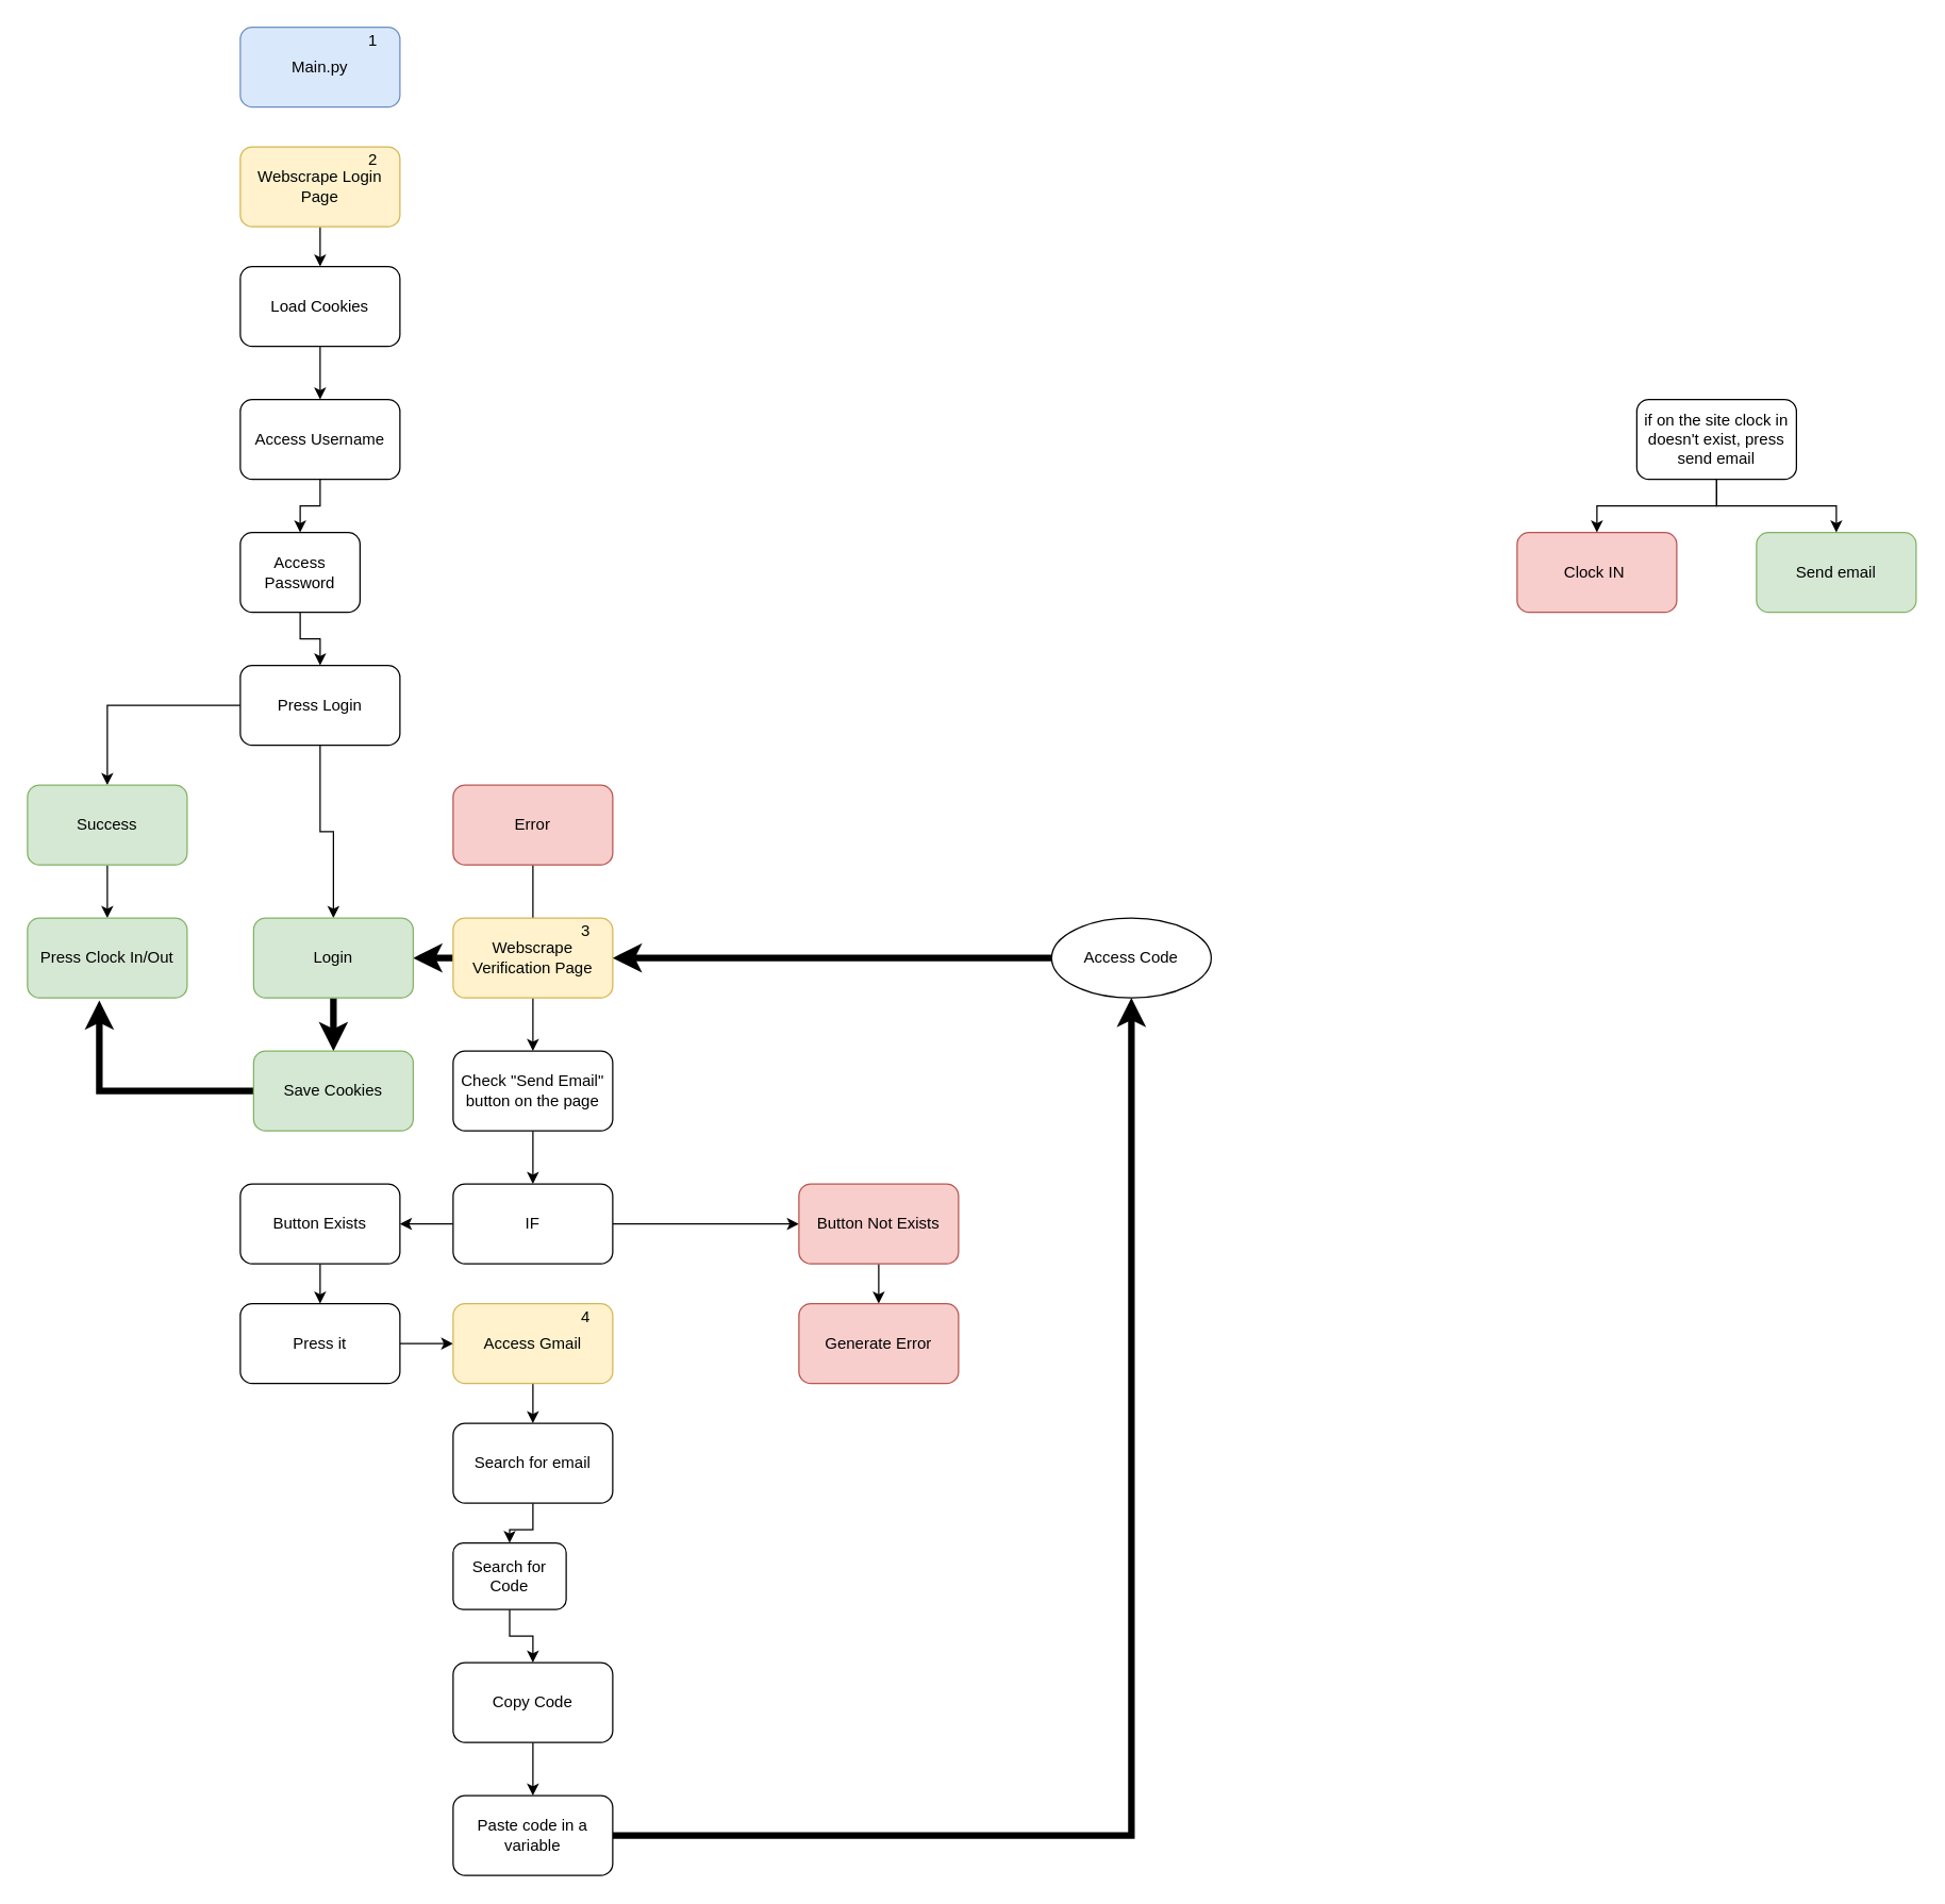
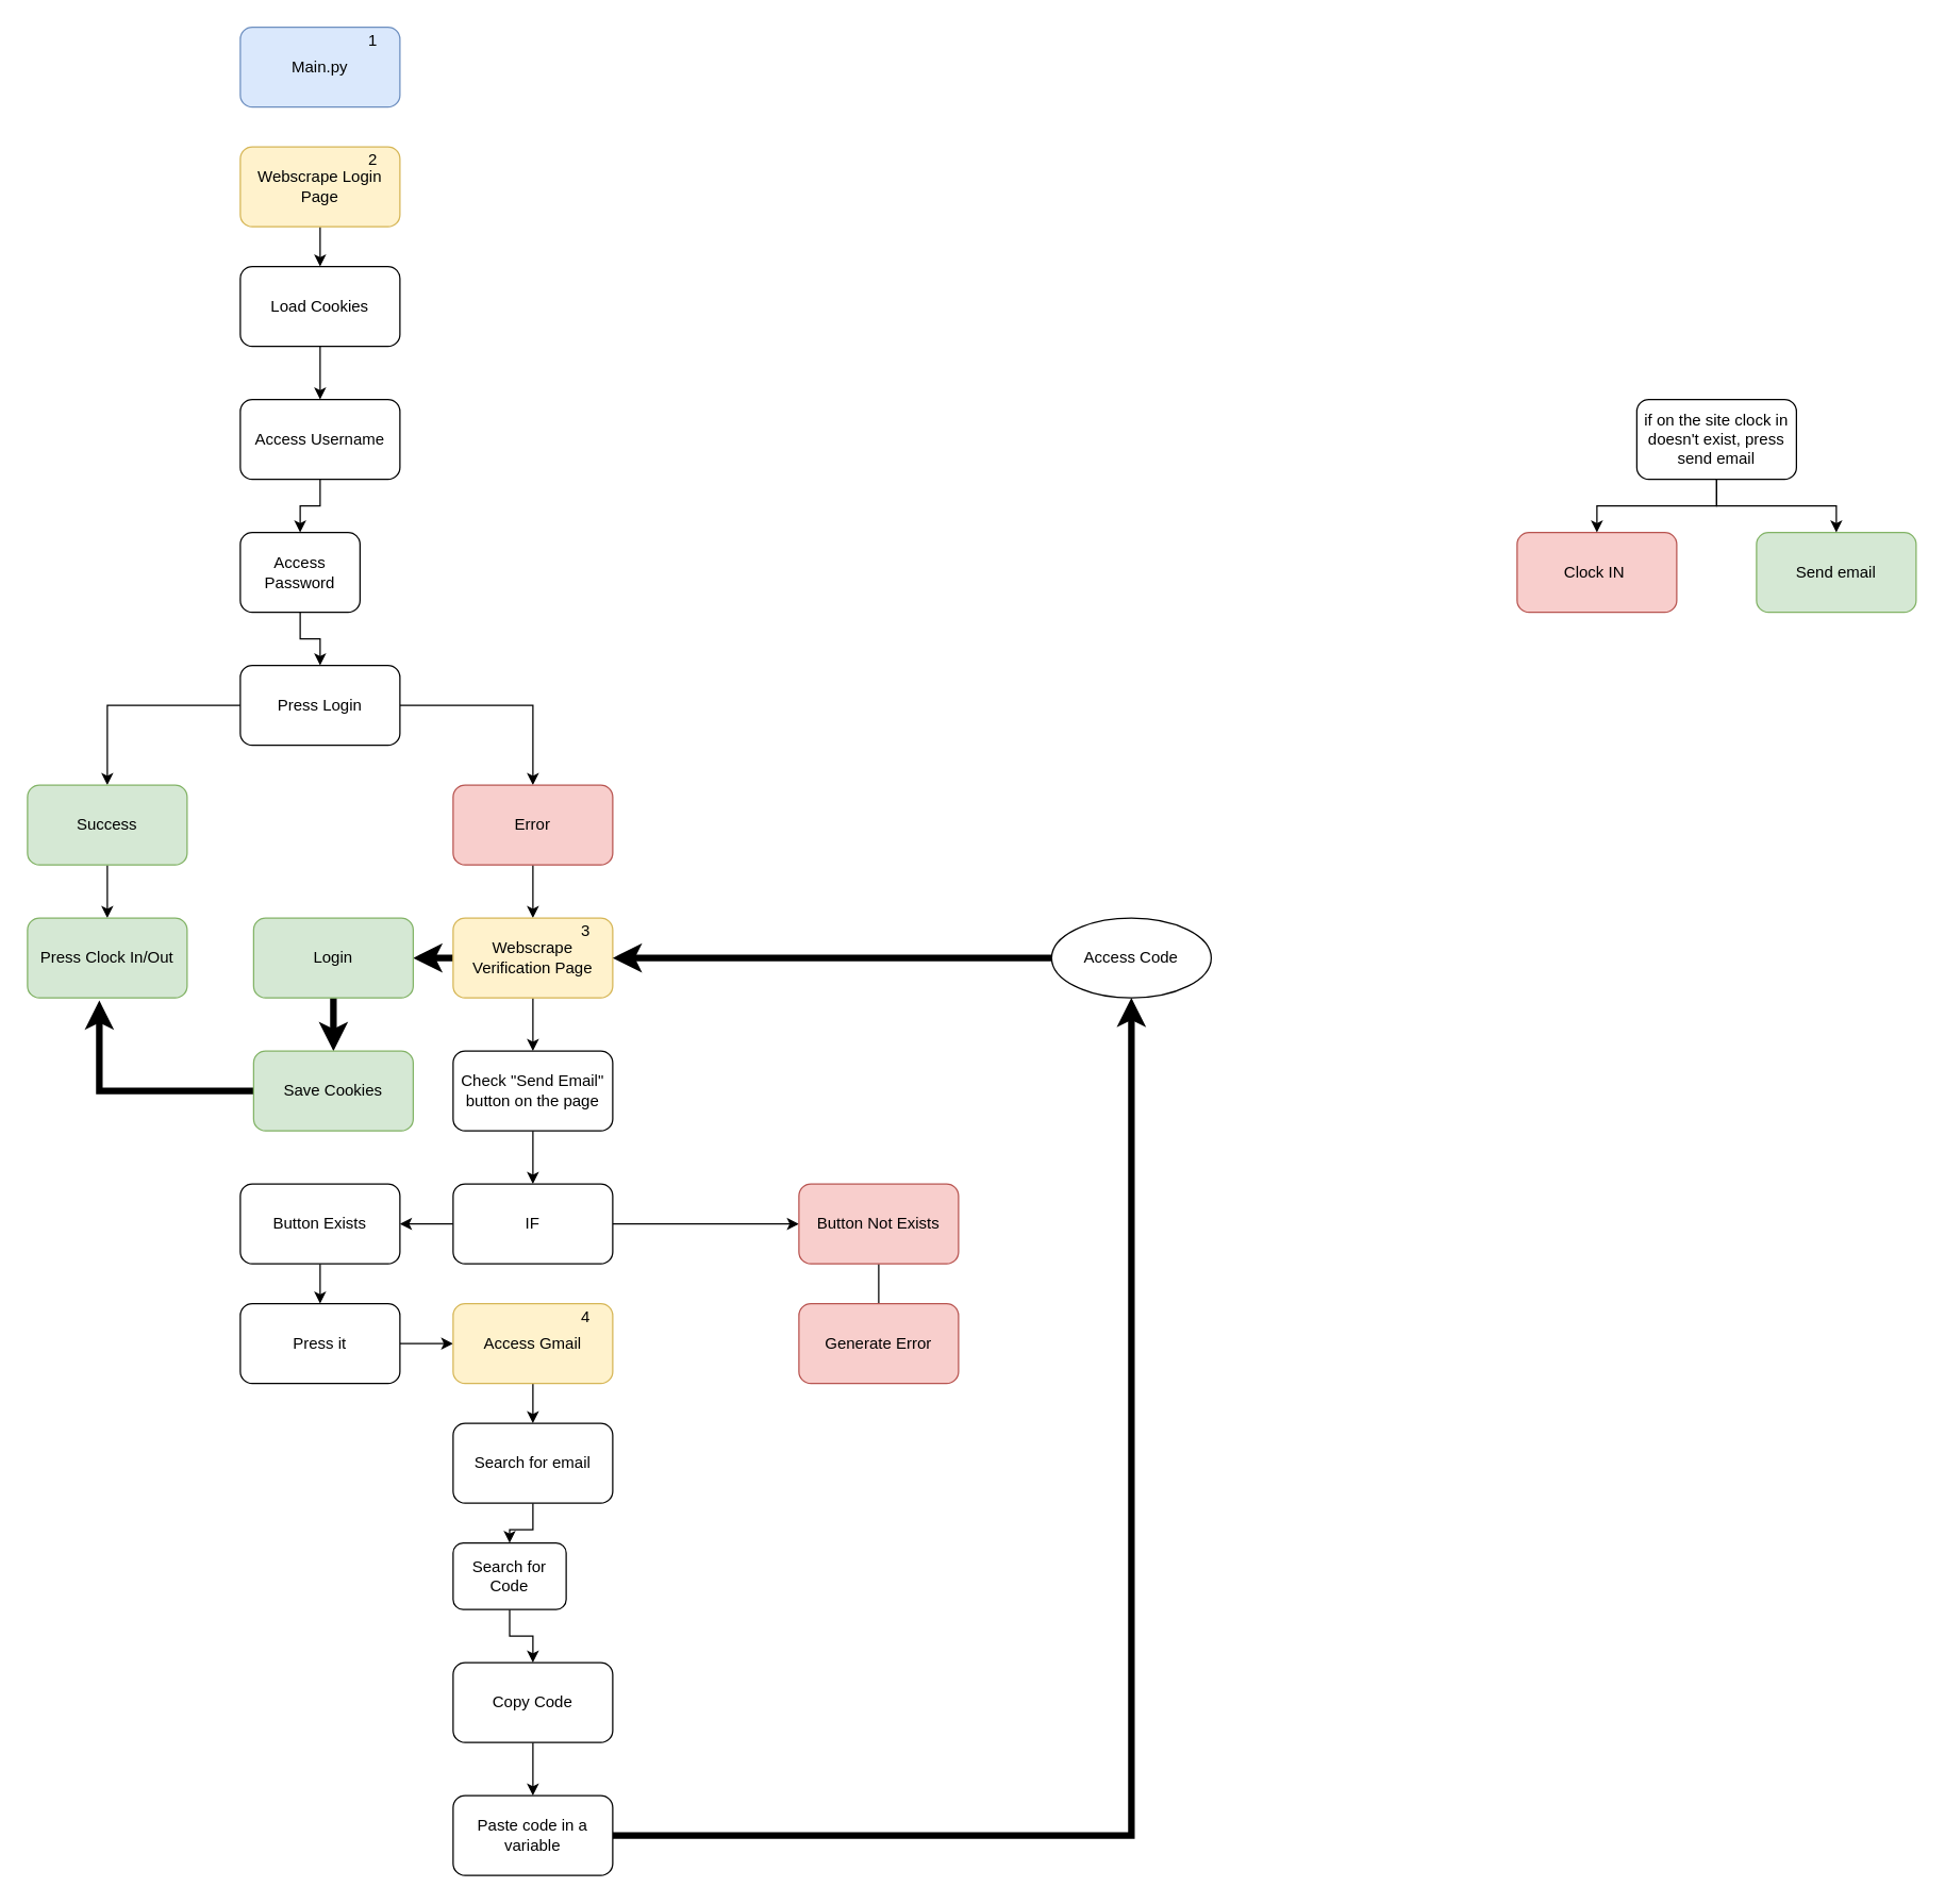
  <mxCell id="0" />
  <mxCell id="1" parent="0" />
  <mxCell id="2" value="Main.py" style="rounded=1;whiteSpace=wrap;html=1;fillColor=#dae8fc;strokeColor=#6c8ebf;" parent="1" vertex="1"><mxGeometry x="180" y="20" width="120" height="60" as="geometry" /></mxCell>
  <mxCell id="3" value="" style="edgeStyle=orthogonalEdgeStyle;rounded=0;orthogonalLoop=1;jettySize=auto;html=1;" parent="1" source="4" target="6" edge="1"><mxGeometry relative="1" as="geometry" /></mxCell>
  <mxCell id="4" value="Webscrape Login Page" style="rounded=1;whiteSpace=wrap;html=1;fillColor=#fff2cc;strokeColor=#d6b656;" parent="1" vertex="1"><mxGeometry x="180" y="110" width="120" height="60" as="geometry" /></mxCell>
  <mxCell id="5" value="" style="edgeStyle=orthogonalEdgeStyle;rounded=0;orthogonalLoop=1;jettySize=auto;html=1;" parent="1" source="6" target="8" edge="1"><mxGeometry relative="1" as="geometry" /></mxCell>
  <mxCell id="6" value="Load Cookies" style="rounded=1;whiteSpace=wrap;html=1;" parent="1" vertex="1"><mxGeometry x="180" y="200" width="120" height="60" as="geometry" /></mxCell>
  <mxCell id="7" value="" style="edgeStyle=orthogonalEdgeStyle;rounded=0;orthogonalLoop=1;jettySize=auto;html=1;" parent="1" source="8" target="10" edge="1"><mxGeometry relative="1" as="geometry" /></mxCell>
  <mxCell id="8" value="Access Username" style="rounded=1;whiteSpace=wrap;html=1;" parent="1" vertex="1"><mxGeometry x="180" y="300" width="120" height="60" as="geometry" /></mxCell>
  <mxCell id="9" value="" style="edgeStyle=orthogonalEdgeStyle;rounded=0;orthogonalLoop=1;jettySize=auto;html=1;" parent="1" source="10" target="13" edge="1"><mxGeometry relative="1" as="geometry" /></mxCell>
  <mxCell id="10" value="Access Password" style="rounded=1;whiteSpace=wrap;html=1;" parent="1" vertex="1"><mxGeometry x="180" y="400" width="90" height="60" as="geometry" /></mxCell>
  <mxCell id="11" style="edgeStyle=orthogonalEdgeStyle;rounded=0;orthogonalLoop=1;jettySize=auto;html=1;entryX=0.5;entryY=0;entryDx=0;entryDy=0;" parent="1" source="13" target="15" edge="1"><mxGeometry relative="1" as="geometry" /></mxCell>
- <mxCell id="12" style="edgeStyle=orthogonalEdgeStyle;rounded=0;orthogonalLoop=1;jettySize=auto;html=1;" parent="1" source="13" target="51" edge="1"><mxGeometry relative="1" as="geometry" /></mxCell>
+ <mxCell id="12" style="edgeStyle=orthogonalEdgeStyle;rounded=0;orthogonalLoop=1;jettySize=auto;html=1;entryX=0.5;entryY=0;entryDx=0;entryDy=0;" parent="1" source="13" target="17" edge="1"><mxGeometry relative="1" as="geometry" /></mxCell>
  <mxCell id="13" value="Press Login" style="rounded=1;whiteSpace=wrap;html=1;" parent="1" vertex="1"><mxGeometry x="180" y="500" width="120" height="60" as="geometry" /></mxCell>
  <mxCell id="14" value="" style="edgeStyle=orthogonalEdgeStyle;rounded=0;orthogonalLoop=1;jettySize=auto;html=1;" parent="1" source="15" target="18" edge="1"><mxGeometry relative="1" as="geometry" /></mxCell>
  <mxCell id="15" value="Success" style="rounded=1;whiteSpace=wrap;html=1;fillColor=#d5e8d4;strokeColor=#82b366;" parent="1" vertex="1"><mxGeometry x="20" y="590" width="120" height="60" as="geometry" /></mxCell>
- <mxCell id="16" value="" style="edgeStyle=orthogonalEdgeStyle;rounded=0;orthogonalLoop=1;jettySize=auto;html=1;endArrow=none;" parent="1" source="17" target="41" edge="1"><mxGeometry relative="1" as="geometry" /></mxCell>
+ <mxCell id="16" value="" style="edgeStyle=orthogonalEdgeStyle;rounded=0;orthogonalLoop=1;jettySize=auto;html=1;" parent="1" source="17" target="41" edge="1"><mxGeometry relative="1" as="geometry" /></mxCell>
  <mxCell id="17" value="Error" style="rounded=1;whiteSpace=wrap;html=1;fillColor=#f8cecc;strokeColor=#b85450;" parent="1" vertex="1"><mxGeometry x="340" y="590" width="120" height="60" as="geometry" /></mxCell>
  <mxCell id="18" value="Press Clock In/Out" style="rounded=1;whiteSpace=wrap;html=1;fillColor=#d5e8d4;strokeColor=#82b366;" parent="1" vertex="1"><mxGeometry x="20" y="690" width="120" height="60" as="geometry" /></mxCell>
  <mxCell id="19" value="" style="edgeStyle=orthogonalEdgeStyle;rounded=0;orthogonalLoop=1;jettySize=auto;html=1;" parent="1" source="20" target="23" edge="1"><mxGeometry relative="1" as="geometry" /></mxCell>
  <mxCell id="20" value="Check &quot;Send Email&quot; button on the page" style="rounded=1;whiteSpace=wrap;html=1;" parent="1" vertex="1"><mxGeometry x="340" y="790" width="120" height="60" as="geometry" /></mxCell>
  <mxCell id="21" value="" style="edgeStyle=orthogonalEdgeStyle;rounded=0;orthogonalLoop=1;jettySize=auto;html=1;" parent="1" source="23" target="25" edge="1"><mxGeometry relative="1" as="geometry" /></mxCell>
  <mxCell id="22" style="edgeStyle=orthogonalEdgeStyle;rounded=0;orthogonalLoop=1;jettySize=auto;html=1;" parent="1" source="23" target="27" edge="1"><mxGeometry relative="1" as="geometry" /></mxCell>
  <mxCell id="23" value="IF" style="rounded=1;whiteSpace=wrap;html=1;" parent="1" vertex="1"><mxGeometry x="340" y="890" width="120" height="60" as="geometry" /></mxCell>
  <mxCell id="24" value="" style="edgeStyle=orthogonalEdgeStyle;rounded=0;orthogonalLoop=1;jettySize=auto;html=1;" parent="1" source="25" target="30" edge="1"><mxGeometry relative="1" as="geometry" /></mxCell>
  <mxCell id="25" value="Button Exists" style="rounded=1;whiteSpace=wrap;html=1;" parent="1" vertex="1"><mxGeometry x="180" y="890" width="120" height="60" as="geometry" /></mxCell>
- <mxCell id="26" value="" style="edgeStyle=orthogonalEdgeStyle;rounded=0;orthogonalLoop=1;jettySize=auto;html=1;" parent="1" source="27" target="28" edge="1"><mxGeometry relative="1" as="geometry" /></mxCell>
+ <mxCell id="26" value="" style="edgeStyle=orthogonalEdgeStyle;rounded=0;orthogonalLoop=1;jettySize=auto;html=1;endArrow=none;" parent="1" source="27" target="28" edge="1"><mxGeometry relative="1" as="geometry" /></mxCell>
  <mxCell id="27" value="Button Not Exists" style="rounded=1;whiteSpace=wrap;html=1;fillColor=#f8cecc;strokeColor=#b85450;" parent="1" vertex="1"><mxGeometry x="600" y="890" width="120" height="60" as="geometry" /></mxCell>
  <mxCell id="28" value="Generate Error" style="rounded=1;whiteSpace=wrap;html=1;fillColor=#f8cecc;strokeColor=#b85450;" parent="1" vertex="1"><mxGeometry x="600" y="980" width="120" height="60" as="geometry" /></mxCell>
  <mxCell id="29" value="" style="edgeStyle=orthogonalEdgeStyle;rounded=0;orthogonalLoop=1;jettySize=auto;html=1;" parent="1" source="30" target="32" edge="1"><mxGeometry relative="1" as="geometry" /></mxCell>
  <mxCell id="30" value="Press it" style="rounded=1;whiteSpace=wrap;html=1;" parent="1" vertex="1"><mxGeometry x="180" y="980" width="120" height="60" as="geometry" /></mxCell>
  <mxCell id="31" value="" style="edgeStyle=orthogonalEdgeStyle;rounded=0;orthogonalLoop=1;jettySize=auto;html=1;" parent="1" source="32" target="34" edge="1"><mxGeometry relative="1" as="geometry" /></mxCell>
  <mxCell id="32" value="Access Gmail" style="rounded=1;whiteSpace=wrap;html=1;fillColor=#fff2cc;strokeColor=#d6b656;" parent="1" vertex="1"><mxGeometry x="340" y="980" width="120" height="60" as="geometry" /></mxCell>
  <mxCell id="33" value="" style="edgeStyle=orthogonalEdgeStyle;rounded=0;orthogonalLoop=1;jettySize=auto;html=1;" parent="1" source="34" target="36" edge="1"><mxGeometry relative="1" as="geometry" /></mxCell>
  <mxCell id="34" value="Search for email" style="rounded=1;whiteSpace=wrap;html=1;" parent="1" vertex="1"><mxGeometry x="340" y="1070" width="120" height="60" as="geometry" /></mxCell>
  <mxCell id="35" value="" style="edgeStyle=orthogonalEdgeStyle;rounded=0;orthogonalLoop=1;jettySize=auto;html=1;" parent="1" source="36" target="38" edge="1"><mxGeometry relative="1" as="geometry" /></mxCell>
  <mxCell id="36" value="Search for Code" style="rounded=1;whiteSpace=wrap;html=1;" parent="1" vertex="1"><mxGeometry x="340" y="1160" width="85" height="50" as="geometry" /></mxCell>
  <mxCell id="37" value="" style="edgeStyle=orthogonalEdgeStyle;rounded=0;orthogonalLoop=1;jettySize=auto;html=1;" parent="1" source="38" target="47" edge="1"><mxGeometry relative="1" as="geometry" /></mxCell>
  <mxCell id="38" value="Copy Code" style="rounded=1;whiteSpace=wrap;html=1;" parent="1" vertex="1"><mxGeometry x="340" y="1250" width="120" height="60" as="geometry" /></mxCell>
  <mxCell id="39" value="" style="edgeStyle=orthogonalEdgeStyle;rounded=0;orthogonalLoop=1;jettySize=auto;html=1;" parent="1" source="41" target="20" edge="1"><mxGeometry relative="1" as="geometry" /></mxCell>
  <mxCell id="40" value="" style="edgeStyle=orthogonalEdgeStyle;rounded=0;orthogonalLoop=1;jettySize=auto;html=1;strokeWidth=5;" parent="1" source="41" target="51" edge="1"><mxGeometry relative="1" as="geometry" /></mxCell>
  <mxCell id="41" value="Webscrape Verification Page" style="rounded=1;whiteSpace=wrap;html=1;fillColor=#fff2cc;strokeColor=#d6b656;" parent="1" vertex="1"><mxGeometry x="340" y="690" width="120" height="60" as="geometry" /></mxCell>
  <mxCell id="42" value="1" style="text;html=1;strokeColor=none;fillColor=none;align=center;verticalAlign=middle;whiteSpace=wrap;rounded=0;" parent="1" vertex="1"><mxGeometry x="260" y="20" width="40" height="20" as="geometry" /></mxCell>
  <mxCell id="43" value="2" style="text;html=1;strokeColor=none;fillColor=none;align=center;verticalAlign=middle;whiteSpace=wrap;rounded=0;" parent="1" vertex="1"><mxGeometry x="260" y="110" width="40" height="20" as="geometry" /></mxCell>
  <mxCell id="44" value="3" style="text;html=1;strokeColor=none;fillColor=none;align=center;verticalAlign=middle;whiteSpace=wrap;rounded=0;" parent="1" vertex="1"><mxGeometry x="420" y="690" width="40" height="20" as="geometry" /></mxCell>
  <mxCell id="45" value="4" style="text;html=1;strokeColor=none;fillColor=none;align=center;verticalAlign=middle;whiteSpace=wrap;rounded=0;" parent="1" vertex="1"><mxGeometry x="420" y="980" width="40" height="20" as="geometry" /></mxCell>
  <mxCell id="46" style="edgeStyle=orthogonalEdgeStyle;rounded=0;orthogonalLoop=1;jettySize=auto;html=1;entryX=0.5;entryY=1;entryDx=0;entryDy=0;strokeWidth=5;" parent="1" source="47" target="49" edge="1"><mxGeometry relative="1" as="geometry" /></mxCell>
  <mxCell id="47" value="Paste code in a variable" style="rounded=1;whiteSpace=wrap;html=1;" parent="1" vertex="1"><mxGeometry x="340" y="1350" width="120" height="60" as="geometry" /></mxCell>
  <mxCell id="48" style="edgeStyle=orthogonalEdgeStyle;rounded=0;orthogonalLoop=1;jettySize=auto;html=1;entryX=1;entryY=0.5;entryDx=0;entryDy=0;strokeWidth=5;" parent="1" source="49" target="41" edge="1"><mxGeometry relative="1" as="geometry" /></mxCell>
  <mxCell id="49" value="Access Code" style="ellipse;whiteSpace=wrap;html=1;" parent="1" vertex="1"><mxGeometry x="790" y="690" width="120" height="60" as="geometry" /></mxCell>
  <mxCell id="50" value="" style="edgeStyle=orthogonalEdgeStyle;rounded=0;orthogonalLoop=1;jettySize=auto;html=1;strokeWidth=5;" parent="1" source="51" target="53" edge="1"><mxGeometry relative="1" as="geometry" /></mxCell>
  <mxCell id="51" value="Login" style="rounded=1;whiteSpace=wrap;html=1;fillColor=#d5e8d4;strokeColor=#82b366;" parent="1" vertex="1"><mxGeometry x="190" y="690" width="120" height="60" as="geometry" /></mxCell>
  <mxCell id="52" style="edgeStyle=orthogonalEdgeStyle;rounded=0;orthogonalLoop=1;jettySize=auto;html=1;entryX=0.45;entryY=1.033;entryDx=0;entryDy=0;entryPerimeter=0;strokeWidth=5;" parent="1" source="53" target="18" edge="1"><mxGeometry relative="1" as="geometry" /></mxCell>
  <mxCell id="53" value="Save Cookies" style="rounded=1;whiteSpace=wrap;html=1;fillColor=#d5e8d4;strokeColor=#82b366;" parent="1" vertex="1"><mxGeometry x="190" y="790" width="120" height="60" as="geometry" /></mxCell>
  <mxCell id="54" value="Clock IN&amp;nbsp;" style="rounded=1;whiteSpace=wrap;html=1;fillColor=#f8cecc;strokeColor=#b85450;" vertex="1" parent="1"><mxGeometry x="1140" y="400" width="120" height="60" as="geometry" /></mxCell>
  <mxCell id="55" value="Send email" style="rounded=1;whiteSpace=wrap;html=1;fillColor=#d5e8d4;strokeColor=#82b366;" vertex="1" parent="1"><mxGeometry x="1320" y="400" width="120" height="60" as="geometry" /></mxCell>
  <mxCell id="56" style="edgeStyle=orthogonalEdgeStyle;rounded=0;orthogonalLoop=1;jettySize=auto;html=1;entryX=0.5;entryY=0;entryDx=0;entryDy=0;" edge="1" parent="1" source="58" target="54"><mxGeometry relative="1" as="geometry" /></mxCell>
  <mxCell id="57" style="edgeStyle=orthogonalEdgeStyle;rounded=0;orthogonalLoop=1;jettySize=auto;html=1;" edge="1" parent="1" source="58" target="55"><mxGeometry relative="1" as="geometry" /></mxCell>
  <mxCell id="58" value="if on the site clock in doesn't exist, press send email" style="rounded=1;whiteSpace=wrap;html=1;" vertex="1" parent="1"><mxGeometry x="1230" y="300" width="120" height="60" as="geometry" /></mxCell>
